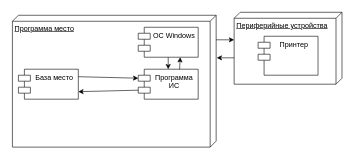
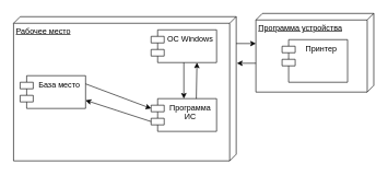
  <mxCell id="0" />
  <mxCell id="1" parent="0" />
- <mxCell id="2" value="Программа место" style="verticalAlign=top;align=left;spacingTop=8;spacingLeft=2;spacingRight=12;shape=cube;size=10;direction=south;fontStyle=4;html=1;whiteSpace=wrap;" parent="1" vertex="1"><mxGeometry x="20" y="25" width="340" height="220" as="geometry" /></mxCell>
+ <mxCell id="2" value="Рабочее место" style="verticalAlign=top;align=left;spacingTop=8;spacingLeft=2;spacingRight=12;shape=cube;size=10;direction=south;fontStyle=4;html=1;whiteSpace=wrap;" parent="1" vertex="1"><mxGeometry x="20" y="25" width="340" height="220" as="geometry" /></mxCell>
  <mxCell id="3" value="" style="group" parent="1" vertex="1" connectable="0"><mxGeometry x="390" y="20" width="180" height="120" as="geometry" /></mxCell>
- <mxCell id="4" value="Периферийные устройства" style="verticalAlign=top;align=left;spacingTop=8;spacingLeft=2;spacingRight=12;shape=cube;size=10;direction=south;fontStyle=4;html=1;whiteSpace=wrap;movable=1;resizable=1;rotatable=1;deletable=1;editable=1;locked=0;connectable=1;" parent="3" vertex="1"><mxGeometry width="180" height="120" as="geometry" /></mxCell>
+ <mxCell id="4" value="Программа устройства" style="verticalAlign=top;align=left;spacingTop=8;spacingLeft=2;spacingRight=12;shape=cube;size=10;direction=south;fontStyle=4;html=1;whiteSpace=wrap;movable=1;resizable=1;rotatable=1;deletable=1;editable=1;locked=0;connectable=1;" parent="3" vertex="1"><mxGeometry width="180" height="120" as="geometry" /></mxCell>
  <mxCell id="5" value="Принтер" style="shape=module;align=left;spacingLeft=20;align=center;verticalAlign=top;whiteSpace=wrap;html=1;movable=1;resizable=1;rotatable=1;deletable=1;editable=1;locked=0;connectable=1;" parent="3" vertex="1"><mxGeometry x="40" y="40" width="100" height="65" as="geometry" /></mxCell>
  <mxCell id="6" value="ОС Windows" style="shape=module;align=left;spacingLeft=20;align=center;verticalAlign=top;whiteSpace=wrap;html=1;" parent="1" vertex="1"><mxGeometry x="230" y="45" width="100" height="50" as="geometry" /></mxCell>
- <mxCell id="7" value="Программа ИС" style="shape=module;align=left;spacingLeft=20;align=center;verticalAlign=top;whiteSpace=wrap;html=1;" parent="1" vertex="1"><mxGeometry x="230" y="115" width="100" height="50" as="geometry" /></mxCell>
+ <mxCell id="7" value="Программа ИС" style="shape=module;align=left;spacingLeft=20;align=center;verticalAlign=top;whiteSpace=wrap;html=1;" parent="1" vertex="1"><mxGeometry x="230" y="150" width="100" height="50" as="geometry" /></mxCell>
  <mxCell id="8" value="База место" style="shape=module;align=left;spacingLeft=20;align=center;verticalAlign=top;whiteSpace=wrap;html=1;" parent="1" vertex="1"><mxGeometry x="30" y="115" width="100" height="50" as="geometry" /></mxCell>
  <mxCell id="9" value="" style="endArrow=classic;html=1;rounded=0;exitX=0.186;exitY=0;exitDx=0;exitDy=0;exitPerimeter=0;" parent="1" source="2" edge="1"><mxGeometry width="50" height="50" relative="1" as="geometry"><mxPoint x="400" y="465" as="sourcePoint" /><mxPoint x="390" y="66" as="targetPoint" /></mxGeometry></mxCell>
  <mxCell id="10" value="" style="endArrow=classic;html=1;rounded=0;entryX=0.323;entryY=-0.003;entryDx=0;entryDy=0;entryPerimeter=0;" parent="1" target="2" edge="1"><mxGeometry width="50" height="50" relative="1" as="geometry"><mxPoint x="390" y="96" as="sourcePoint" /><mxPoint x="100" y="225" as="targetPoint" /></mxGeometry></mxCell>
  <mxCell id="11" value="" style="endArrow=classic;html=1;rounded=0;entryX=0.5;entryY=0;entryDx=0;entryDy=0;" parent="1" target="7" edge="1"><mxGeometry width="50" height="50" relative="1" as="geometry"><mxPoint x="280" y="95" as="sourcePoint" /><mxPoint x="710" y="315" as="targetPoint" /></mxGeometry></mxCell>
  <mxCell id="12" value="" style="endArrow=classic;html=1;rounded=0;exitX=0.69;exitY=0;exitDx=0;exitDy=0;exitPerimeter=0;" parent="1" source="7" edge="1"><mxGeometry width="50" height="50" relative="1" as="geometry"><mxPoint x="660" y="365" as="sourcePoint" /><mxPoint x="300" y="95" as="targetPoint" /></mxGeometry></mxCell>
  <mxCell id="13" value="" style="endArrow=classic;html=1;rounded=0;exitX=1;exitY=0.25;exitDx=0;exitDy=0;entryX=0;entryY=0;entryDx=0;entryDy=15;entryPerimeter=0;" parent="1" source="8" target="7" edge="1"><mxGeometry width="50" height="50" relative="1" as="geometry"><mxPoint x="660" y="365" as="sourcePoint" /><mxPoint x="710" y="315" as="targetPoint" /></mxGeometry></mxCell>
  <mxCell id="14" value="" style="endArrow=classic;html=1;rounded=0;exitX=0;exitY=0;exitDx=0;exitDy=35;entryX=1;entryY=0.75;entryDx=0;entryDy=0;exitPerimeter=0;" parent="1" source="7" target="8" edge="1"><mxGeometry width="50" height="50" relative="1" as="geometry"><mxPoint x="485" y="335" as="sourcePoint" /><mxPoint x="575" y="295" as="targetPoint" /></mxGeometry></mxCell>
